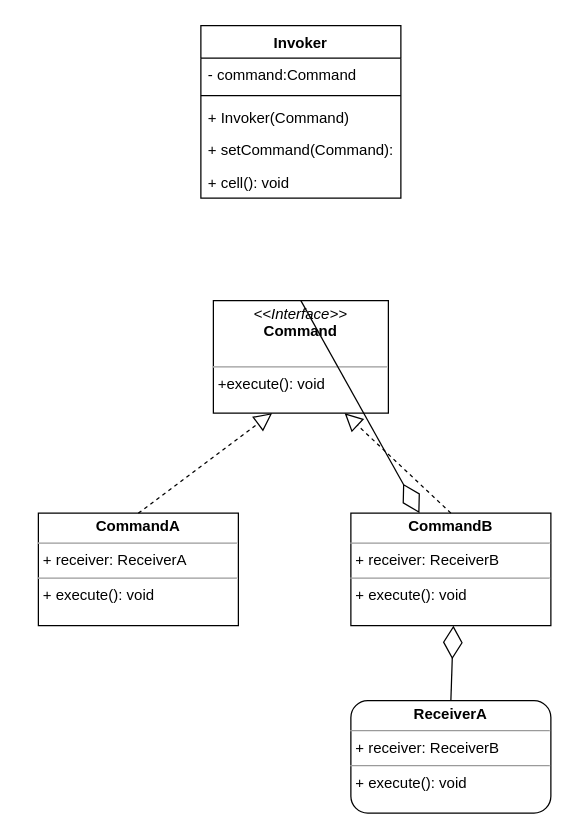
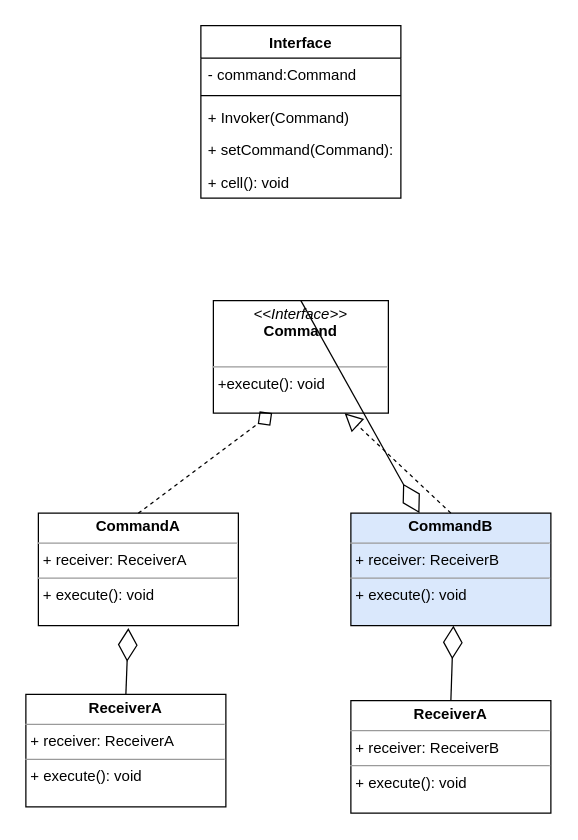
  <mxCell id="0" />
  <mxCell id="1" parent="0" />
  <mxCell id="2" value="&lt;p style=&quot;margin: 0px ; margin-top: 4px ; text-align: center&quot;&gt;&lt;i&gt;&amp;lt;&amp;lt;Interface&amp;gt;&amp;gt;&lt;/i&gt;&lt;br&gt;&lt;b&gt;Command&lt;/b&gt;&lt;/p&gt;&lt;p style=&quot;margin: 0px ; margin-left: 4px&quot;&gt;&lt;br&gt;&lt;/p&gt;&lt;hr size=&quot;1&quot;&gt;&lt;p style=&quot;margin: 0px ; margin-left: 4px&quot;&gt;+execute(): void&lt;br&gt;&lt;/p&gt;" style="verticalAlign=top;align=left;overflow=fill;fontSize=12;fontFamily=Helvetica;html=1;" vertex="1" parent="1"><mxGeometry x="170" y="240" width="140" height="90" as="geometry" /></mxCell>
- <mxCell id="3" value="Invoker" style="swimlane;fontStyle=1;align=center;verticalAlign=top;childLayout=stackLayout;horizontal=1;startSize=26;horizontalStack=0;resizeParent=1;resizeParentMax=0;resizeLast=0;collapsible=1;marginBottom=0;" vertex="1" parent="1"><mxGeometry x="160" y="20" width="160" height="138" as="geometry" /></mxCell>
+ <mxCell id="3" value="Interface" style="swimlane;fontStyle=1;align=center;verticalAlign=top;childLayout=stackLayout;horizontal=1;startSize=26;horizontalStack=0;resizeParent=1;resizeParentMax=0;resizeLast=0;collapsible=1;marginBottom=0;" vertex="1" parent="1"><mxGeometry x="160" y="20" width="160" height="138" as="geometry" /></mxCell>
  <mxCell id="4" value="- command:Command" style="text;strokeColor=none;fillColor=none;align=left;verticalAlign=top;spacingLeft=4;spacingRight=4;overflow=hidden;rotatable=0;points=[[0,0.5],[1,0.5]];portConstraint=eastwest;" vertex="1" parent="3"><mxGeometry y="26" width="160" height="26" as="geometry" /></mxCell>
  <mxCell id="5" value="" style="line;strokeWidth=1;fillColor=none;align=left;verticalAlign=middle;spacingTop=-1;spacingLeft=3;spacingRight=3;rotatable=0;labelPosition=right;points=[];portConstraint=eastwest;" vertex="1" parent="3"><mxGeometry y="52" width="160" height="8" as="geometry" /></mxCell>
  <mxCell id="6" value="+ Invoker(Command)" style="text;strokeColor=none;fillColor=none;align=left;verticalAlign=top;spacingLeft=4;spacingRight=4;overflow=hidden;rotatable=0;points=[[0,0.5],[1,0.5]];portConstraint=eastwest;" vertex="1" parent="3"><mxGeometry y="60" width="160" height="26" as="geometry" /></mxCell>
  <mxCell id="7" value="+ setCommand(Command): void" style="text;strokeColor=none;fillColor=none;align=left;verticalAlign=top;spacingLeft=4;spacingRight=4;overflow=hidden;rotatable=0;points=[[0,0.5],[1,0.5]];portConstraint=eastwest;" vertex="1" parent="3"><mxGeometry y="86" width="160" height="26" as="geometry" /></mxCell>
  <mxCell id="8" value="+ cell(): void" style="text;strokeColor=none;fillColor=none;align=left;verticalAlign=top;spacingLeft=4;spacingRight=4;overflow=hidden;rotatable=0;points=[[0,0.5],[1,0.5]];portConstraint=eastwest;" vertex="1" parent="3"><mxGeometry y="112" width="160" height="26" as="geometry" /></mxCell>
  <mxCell id="9" value="" style="endArrow=diamondThin;endFill=0;endSize=24;html=1;exitX=0.5;exitY=0;exitDx=0;exitDy=0;" edge="1" parent="1" source="2" target="11"><mxGeometry width="160" relative="1" as="geometry"><mxPoint x="40" y="200" as="sourcePoint" /><mxPoint x="200" y="200" as="targetPoint" /></mxGeometry></mxCell>
  <mxCell id="10" value="&lt;p style=&quot;margin: 0px ; margin-top: 4px ; text-align: center&quot;&gt;&lt;b&gt;CommandA&lt;/b&gt;&lt;/p&gt;&lt;hr size=&quot;1&quot;&gt;&lt;p style=&quot;margin: 0px ; margin-left: 4px&quot;&gt;+ receiver: ReceiverA&lt;/p&gt;&lt;hr size=&quot;1&quot;&gt;&lt;p style=&quot;margin: 0px ; margin-left: 4px&quot;&gt;+ execute(): void&lt;/p&gt;" style="verticalAlign=top;align=left;overflow=fill;fontSize=12;fontFamily=Helvetica;html=1;" vertex="1" parent="1"><mxGeometry x="30" y="410" width="160" height="90" as="geometry" /></mxCell>
- <mxCell id="11" value="&lt;p style=&quot;margin: 0px ; margin-top: 4px ; text-align: center&quot;&gt;&lt;b&gt;CommandB&lt;/b&gt;&lt;/p&gt;&lt;hr size=&quot;1&quot;&gt;&lt;p style=&quot;margin: 0px ; margin-left: 4px&quot;&gt;+ receiver: ReceiverB&lt;/p&gt;&lt;hr size=&quot;1&quot;&gt;&lt;p style=&quot;margin: 0px ; margin-left: 4px&quot;&gt;+ execute(): void&lt;/p&gt;" style="verticalAlign=top;align=left;overflow=fill;fontSize=12;fontFamily=Helvetica;html=1;" vertex="1" parent="1"><mxGeometry x="280" y="410" width="160" height="90" as="geometry" /></mxCell>
- <mxCell id="12" value="" style="endArrow=block;dashed=1;endFill=0;endSize=12;html=1;entryX=0.336;entryY=1;entryDx=0;entryDy=0;exitX=0.5;exitY=0;exitDx=0;exitDy=0;entryPerimeter=0;" edge="1" parent="1" source="10" target="2"><mxGeometry width="160" relative="1" as="geometry"><mxPoint x="120" y="370" as="sourcePoint" /><mxPoint x="280" y="370" as="targetPoint" /></mxGeometry></mxCell>
+ <mxCell id="11" value="&lt;p style=&quot;margin: 0px ; margin-top: 4px ; text-align: center&quot;&gt;&lt;b&gt;CommandB&lt;/b&gt;&lt;/p&gt;&lt;hr size=&quot;1&quot;&gt;&lt;p style=&quot;margin: 0px ; margin-left: 4px&quot;&gt;+ receiver: ReceiverB&lt;/p&gt;&lt;hr size=&quot;1&quot;&gt;&lt;p style=&quot;margin: 0px ; margin-left: 4px&quot;&gt;+ execute(): void&lt;/p&gt;" style="verticalAlign=top;align=left;overflow=fill;fontSize=12;fontFamily=Helvetica;html=1;fillColor=#dae8fc;" vertex="1" parent="1"><mxGeometry x="280" y="410" width="160" height="90" as="geometry" /></mxCell>
+ <mxCell id="12" value="" style="endArrow=diamond;dashed=1;endFill=0;endSize=12;html=1;entryX=0.336;entryY=1;entryDx=0;entryDy=0;exitX=0.5;exitY=0;exitDx=0;exitDy=0;entryPerimeter=0;" edge="1" parent="1" source="10" target="2"><mxGeometry width="160" relative="1" as="geometry"><mxPoint x="120" y="370" as="sourcePoint" /><mxPoint x="280" y="370" as="targetPoint" /></mxGeometry></mxCell>
  <mxCell id="13" value="" style="endArrow=block;dashed=1;endFill=0;endSize=12;html=1;entryX=0.75;entryY=1;entryDx=0;entryDy=0;" edge="1" parent="1" target="2"><mxGeometry width="160" relative="1" as="geometry"><mxPoint x="360" y="410" as="sourcePoint" /><mxPoint x="240" y="330" as="targetPoint" /></mxGeometry></mxCell>
- <mxCell id="15" value="&lt;p style=&quot;margin: 0px ; margin-top: 4px ; text-align: center&quot;&gt;&lt;b&gt;ReceiverA&lt;/b&gt;&lt;/p&gt;&lt;hr size=&quot;1&quot;&gt;&lt;p style=&quot;margin: 0px ; margin-left: 4px&quot;&gt;+ receiver: ReceiverB&lt;/p&gt;&lt;hr size=&quot;1&quot;&gt;&lt;p style=&quot;margin: 0px ; margin-left: 4px&quot;&gt;+ execute(): void&lt;/p&gt;" style="verticalAlign=top;align=left;overflow=fill;fontSize=12;fontFamily=Helvetica;html=1;rounded=1;" vertex="1" parent="1"><mxGeometry x="280" y="560" width="160" height="90" as="geometry" /></mxCell>
+ <mxCell id="14" value="&lt;p style=&quot;margin: 0px ; margin-top: 4px ; text-align: center&quot;&gt;&lt;b&gt;ReceiverA&lt;/b&gt;&lt;/p&gt;&lt;hr size=&quot;1&quot;&gt;&lt;p style=&quot;margin: 0px ; margin-left: 4px&quot;&gt;+ receiver: ReceiverA&lt;/p&gt;&lt;hr size=&quot;1&quot;&gt;&lt;p style=&quot;margin: 0px ; margin-left: 4px&quot;&gt;+ execute(): void&lt;/p&gt;" style="verticalAlign=top;align=left;overflow=fill;fontSize=12;fontFamily=Helvetica;html=1;" vertex="1" parent="1"><mxGeometry x="20" y="555" width="160" height="90" as="geometry" /></mxCell>
+ <mxCell id="15" value="&lt;p style=&quot;margin: 0px ; margin-top: 4px ; text-align: center&quot;&gt;&lt;b&gt;ReceiverA&lt;/b&gt;&lt;/p&gt;&lt;hr size=&quot;1&quot;&gt;&lt;p style=&quot;margin: 0px ; margin-left: 4px&quot;&gt;+ receiver: ReceiverB&lt;/p&gt;&lt;hr size=&quot;1&quot;&gt;&lt;p style=&quot;margin: 0px ; margin-left: 4px&quot;&gt;+ execute(): void&lt;/p&gt;" style="verticalAlign=top;align=left;overflow=fill;fontSize=12;fontFamily=Helvetica;html=1;" vertex="1" parent="1"><mxGeometry x="280" y="560" width="160" height="90" as="geometry" /></mxCell>
+ <mxCell id="16" value="" style="endArrow=diamondThin;endFill=0;endSize=24;html=1;entryX=0.45;entryY=1.022;entryDx=0;entryDy=0;entryPerimeter=0;exitX=0.5;exitY=0;exitDx=0;exitDy=0;" edge="1" parent="1" source="14" target="10"><mxGeometry width="160" relative="1" as="geometry"><mxPoint x="600" y="645" as="sourcePoint" /><mxPoint x="604.96" y="563.988" as="targetPoint" /></mxGeometry></mxCell>
  <mxCell id="17" value="" style="endArrow=diamondThin;endFill=0;endSize=24;html=1;entryX=0.45;entryY=1.022;entryDx=0;entryDy=0;entryPerimeter=0;exitX=0.5;exitY=0;exitDx=0;exitDy=0;" edge="1" parent="1" source="15"><mxGeometry width="160" relative="1" as="geometry"><mxPoint x="360" y="553.02" as="sourcePoint" /><mxPoint x="362" y="500" as="targetPoint" /></mxGeometry></mxCell>
